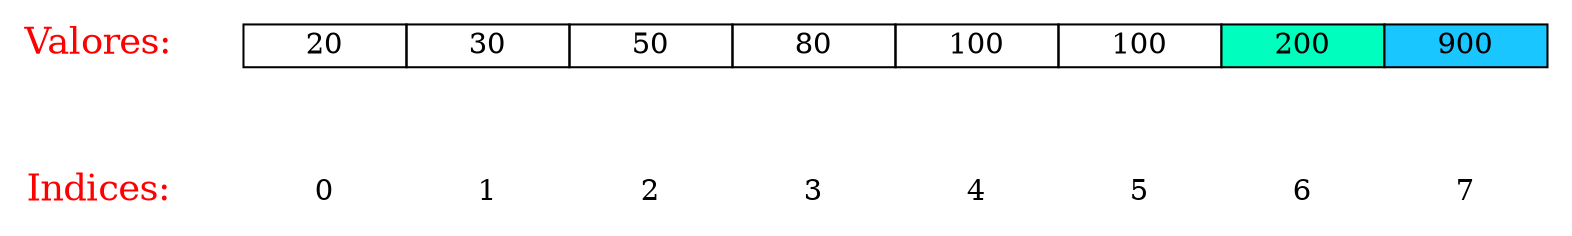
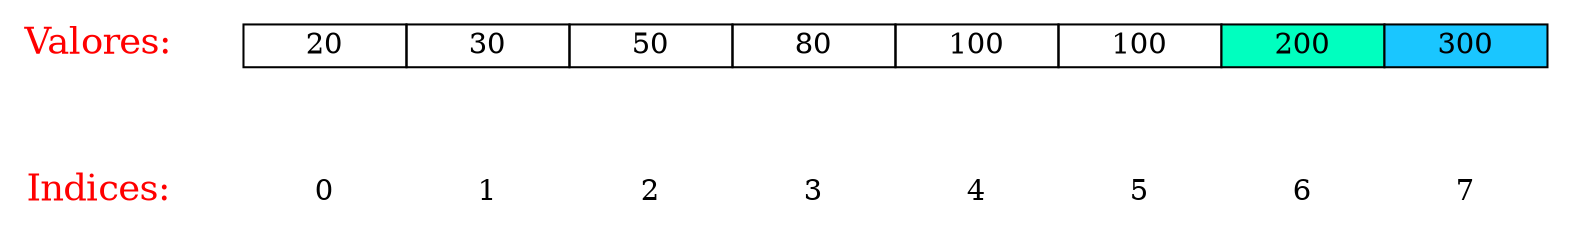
  digraph {
    rankdir=TB
    node [shape=plaintext]
    "Valores:" [color=purple fontcolor=red fontsize=18]
-   n2 [label=<<table border="0" cellspacing="0">                     <tr> <td border="1" width="80" >20</td> <td border="1" width="80" >30</td> <td border="1" width="80" >50</td> <td border="1" width="80" >80</td> <td border="1" width="80" >100</td> <td border="1" width="80" >100</td> <td border="1" width="80" bgcolor="#00ffbf">200</td> <td border="1" width="80" bgcolor="#1ac6ff">900</td>                     </tr>                 </table>> shape=none]
+   n2 [label=<<table border="0" cellspacing="0">                     <tr> <td border="1" width="80" >20</td> <td border="1" width="80" >30</td> <td border="1" width="80" >50</td> <td border="1" width="80" >80</td> <td border="1" width="80" >100</td> <td border="1" width="80" >100</td> <td border="1" width="80" bgcolor="#00ffbf">200</td> <td border="1" width="80" bgcolor="#1ac6ff">300</td>                     </tr>                 </table>> shape=none]
    "Indices:" [color=purple fontcolor=red fontsize=18]
    n4 [label=<<table border="0" cellspacing="0">                     <tr><td border="0" width="80">0</td> <td border="0" width="80">1</td> <td border="0" width="80">2</td> <td border="0" width="80">3</td> <td border="0" width="80">4</td> <td border="0" width="80">5</td> <td border="0" width="80">6</td> <td border="0" width="80">7</td>                     </tr>                 </table>> shape=none]
    subgraph sub_1 {
      rank=same
      "Valores:"
      n2
    }
    subgraph sub_2 {
      rank=same
      "Indices:"
      n4
    }
    "Valores:" -> "Indices:" [color=white]
    n2 -> n4 [style=invis]
  }
